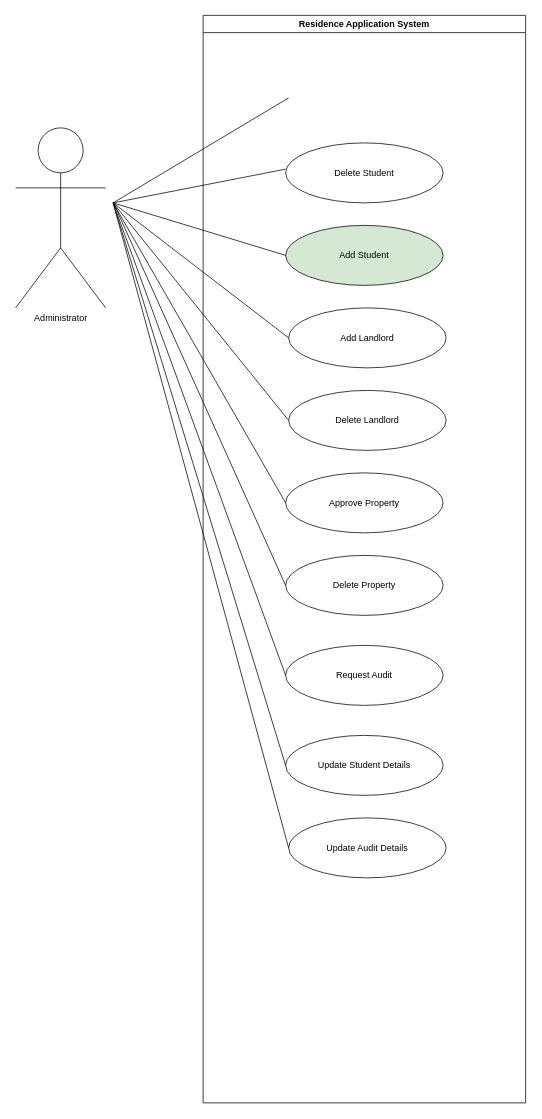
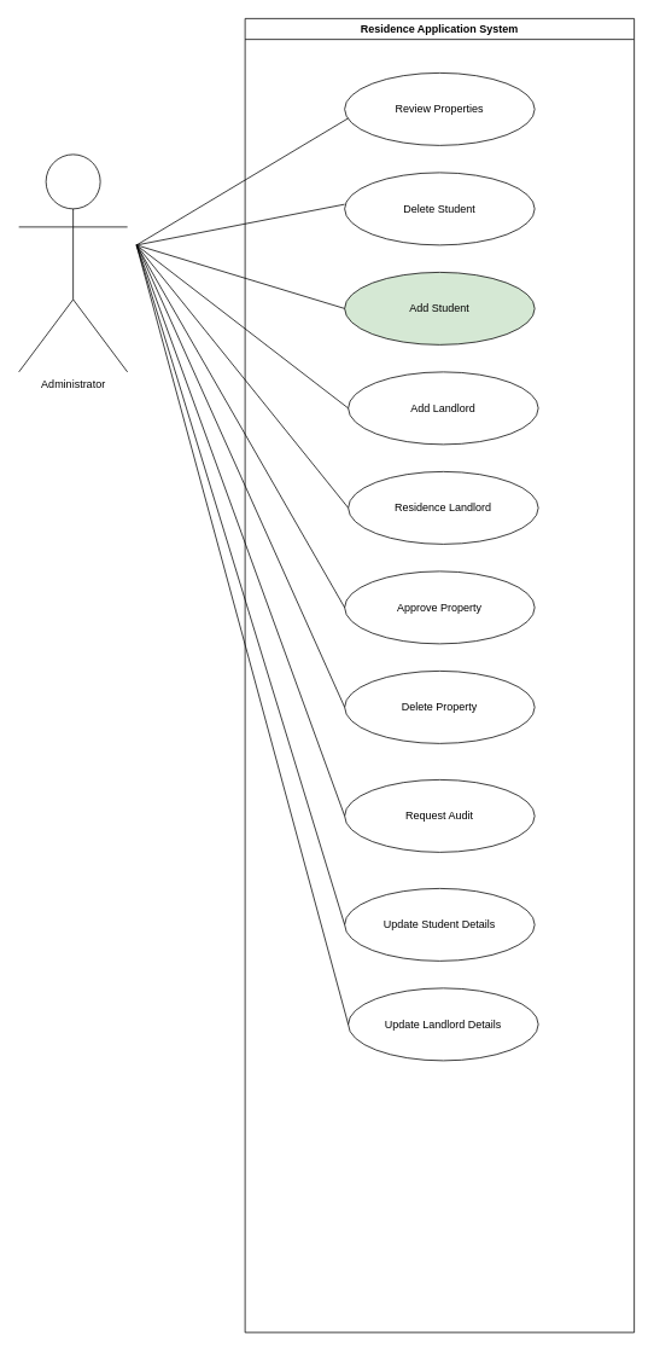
  <mxCell id="0" />
  <mxCell id="1" parent="0" />
  <mxCell id="2" value="Residence Application System" style="swimlane;whiteSpace=wrap;html=1;" parent="1" vertex="1"><mxGeometry x="270" y="20" width="430" height="1450" as="geometry" /></mxCell>
+ <mxCell id="3" value="Review Properties" style="ellipse;whiteSpace=wrap;html=1;" parent="2" vertex="1"><mxGeometry x="110" y="60" width="210" height="80" as="geometry" /></mxCell>
  <mxCell id="4" value="Add Student" style="ellipse;whiteSpace=wrap;html=1;fillColor=#d5e8d4;" parent="2" vertex="1"><mxGeometry x="110" y="280" width="210" height="80" as="geometry" /></mxCell>
  <mxCell id="5" value="Delete Student" style="ellipse;whiteSpace=wrap;html=1;" parent="2" vertex="1"><mxGeometry x="110" y="170" width="210" height="80" as="geometry" /></mxCell>
  <mxCell id="6" value="Add Landlord" style="ellipse;whiteSpace=wrap;html=1;" parent="2" vertex="1"><mxGeometry x="114" y="390" width="210" height="80" as="geometry" /></mxCell>
- <mxCell id="7" value="Delete Landlord" style="ellipse;whiteSpace=wrap;html=1;" parent="2" vertex="1"><mxGeometry x="114" y="500" width="210" height="80" as="geometry" /></mxCell>
+ <mxCell id="7" value="Residence Landlord" style="ellipse;whiteSpace=wrap;html=1;" parent="2" vertex="1"><mxGeometry x="114" y="500" width="210" height="80" as="geometry" /></mxCell>
  <mxCell id="8" value="Approve Property" style="ellipse;whiteSpace=wrap;html=1;" parent="2" vertex="1"><mxGeometry x="110" y="610" width="210" height="80" as="geometry" /></mxCell>
  <mxCell id="9" value="Delete Property" style="ellipse;whiteSpace=wrap;html=1;" parent="2" vertex="1"><mxGeometry x="110" y="720" width="210" height="80" as="geometry" /></mxCell>
  <mxCell id="10" value="" style="endArrow=none;html=1;rounded=0;" parent="2" edge="1"><mxGeometry width="50" height="50" relative="1" as="geometry"><mxPoint x="-120" y="250" as="sourcePoint" /><mxPoint x="114" y="110" as="targetPoint" /></mxGeometry></mxCell>
  <mxCell id="11" value="" style="endArrow=none;html=1;rounded=0;" parent="2" edge="1"><mxGeometry width="50" height="50" relative="1" as="geometry"><mxPoint x="-120" y="250" as="sourcePoint" /><mxPoint x="110" y="205" as="targetPoint" /></mxGeometry></mxCell>
  <mxCell id="12" value="" style="endArrow=none;html=1;rounded=0;entryX=0;entryY=0.5;entryDx=0;entryDy=0;" parent="2" target="4" edge="1"><mxGeometry width="50" height="50" relative="1" as="geometry"><mxPoint x="-120" y="250" as="sourcePoint" /><mxPoint x="90" y="270" as="targetPoint" /></mxGeometry></mxCell>
  <mxCell id="13" value="" style="endArrow=none;html=1;rounded=0;exitX=0;exitY=0.5;exitDx=0;exitDy=0;" parent="2" source="8" edge="1"><mxGeometry width="50" height="50" relative="1" as="geometry"><mxPoint x="70" y="410" as="sourcePoint" /><mxPoint x="-120" y="250" as="targetPoint" /></mxGeometry></mxCell>
  <mxCell id="14" value="" style="endArrow=none;html=1;rounded=0;entryX=0;entryY=0.5;entryDx=0;entryDy=0;" parent="2" target="6" edge="1"><mxGeometry width="50" height="50" relative="1" as="geometry"><mxPoint x="-120" y="250" as="sourcePoint" /><mxPoint x="70" y="240" as="targetPoint" /></mxGeometry></mxCell>
  <mxCell id="15" value="" style="endArrow=none;html=1;rounded=0;entryX=0;entryY=0.5;entryDx=0;entryDy=0;" parent="2" edge="1" target="9"><mxGeometry width="50" height="50" relative="1" as="geometry"><mxPoint x="-120" y="249" as="sourcePoint" /><mxPoint x="114" y="750" as="targetPoint" /></mxGeometry></mxCell>
  <mxCell id="16" value="" style="endArrow=none;html=1;rounded=0;entryX=0;entryY=0.5;entryDx=0;entryDy=0;" parent="2" target="7" edge="1"><mxGeometry width="50" height="50" relative="1" as="geometry"><mxPoint x="-120" y="250" as="sourcePoint" /><mxPoint x="80" y="380" as="targetPoint" /></mxGeometry></mxCell>
  <mxCell id="17" value="Request Audit" style="ellipse;whiteSpace=wrap;html=1;" parent="2" vertex="1"><mxGeometry x="110" y="840" width="210" height="80" as="geometry" /></mxCell>
  <mxCell id="18" value="" style="endArrow=none;html=1;rounded=0;entryX=0;entryY=0.5;entryDx=0;entryDy=0;" parent="2" edge="1" target="17"><mxGeometry width="50" height="50" relative="1" as="geometry"><mxPoint x="-120" y="250" as="sourcePoint" /><mxPoint x="110" y="871" as="targetPoint" /></mxGeometry></mxCell>
  <mxCell id="19" value="Update Student Details" style="ellipse;whiteSpace=wrap;html=1;" parent="2" vertex="1"><mxGeometry x="110" y="960" width="210" height="80" as="geometry" /></mxCell>
- <mxCell id="20" value="Update Audit Details" style="ellipse;whiteSpace=wrap;html=1;" parent="2" vertex="1"><mxGeometry x="114" y="1070" width="210" height="80" as="geometry" /></mxCell>
+ <mxCell id="20" value="Update Landlord Details" style="ellipse;whiteSpace=wrap;html=1;" parent="2" vertex="1"><mxGeometry x="114" y="1070" width="210" height="80" as="geometry" /></mxCell>
  <mxCell id="21" value="" style="endArrow=none;html=1;rounded=0;entryX=0;entryY=0.5;entryDx=0;entryDy=0;" parent="2" target="20" edge="1"><mxGeometry width="50" height="50" relative="1" as="geometry"><mxPoint x="-120" y="250" as="sourcePoint" /><mxPoint x="84" y="951" as="targetPoint" /></mxGeometry></mxCell>
  <mxCell id="22" value="" style="endArrow=none;html=1;rounded=0;entryX=0;entryY=0.5;entryDx=0;entryDy=0;" parent="2" target="19" edge="1"><mxGeometry width="50" height="50" relative="1" as="geometry"><mxPoint x="-120" y="250" as="sourcePoint" /><mxPoint x="104" y="901" as="targetPoint" /></mxGeometry></mxCell>
  <mxCell id="23" value="Administrator" style="shape=umlActor;verticalLabelPosition=bottom;verticalAlign=top;html=1;outlineConnect=0;" parent="1" vertex="1"><mxGeometry x="20" y="170" width="120" height="240" as="geometry" /></mxCell>
